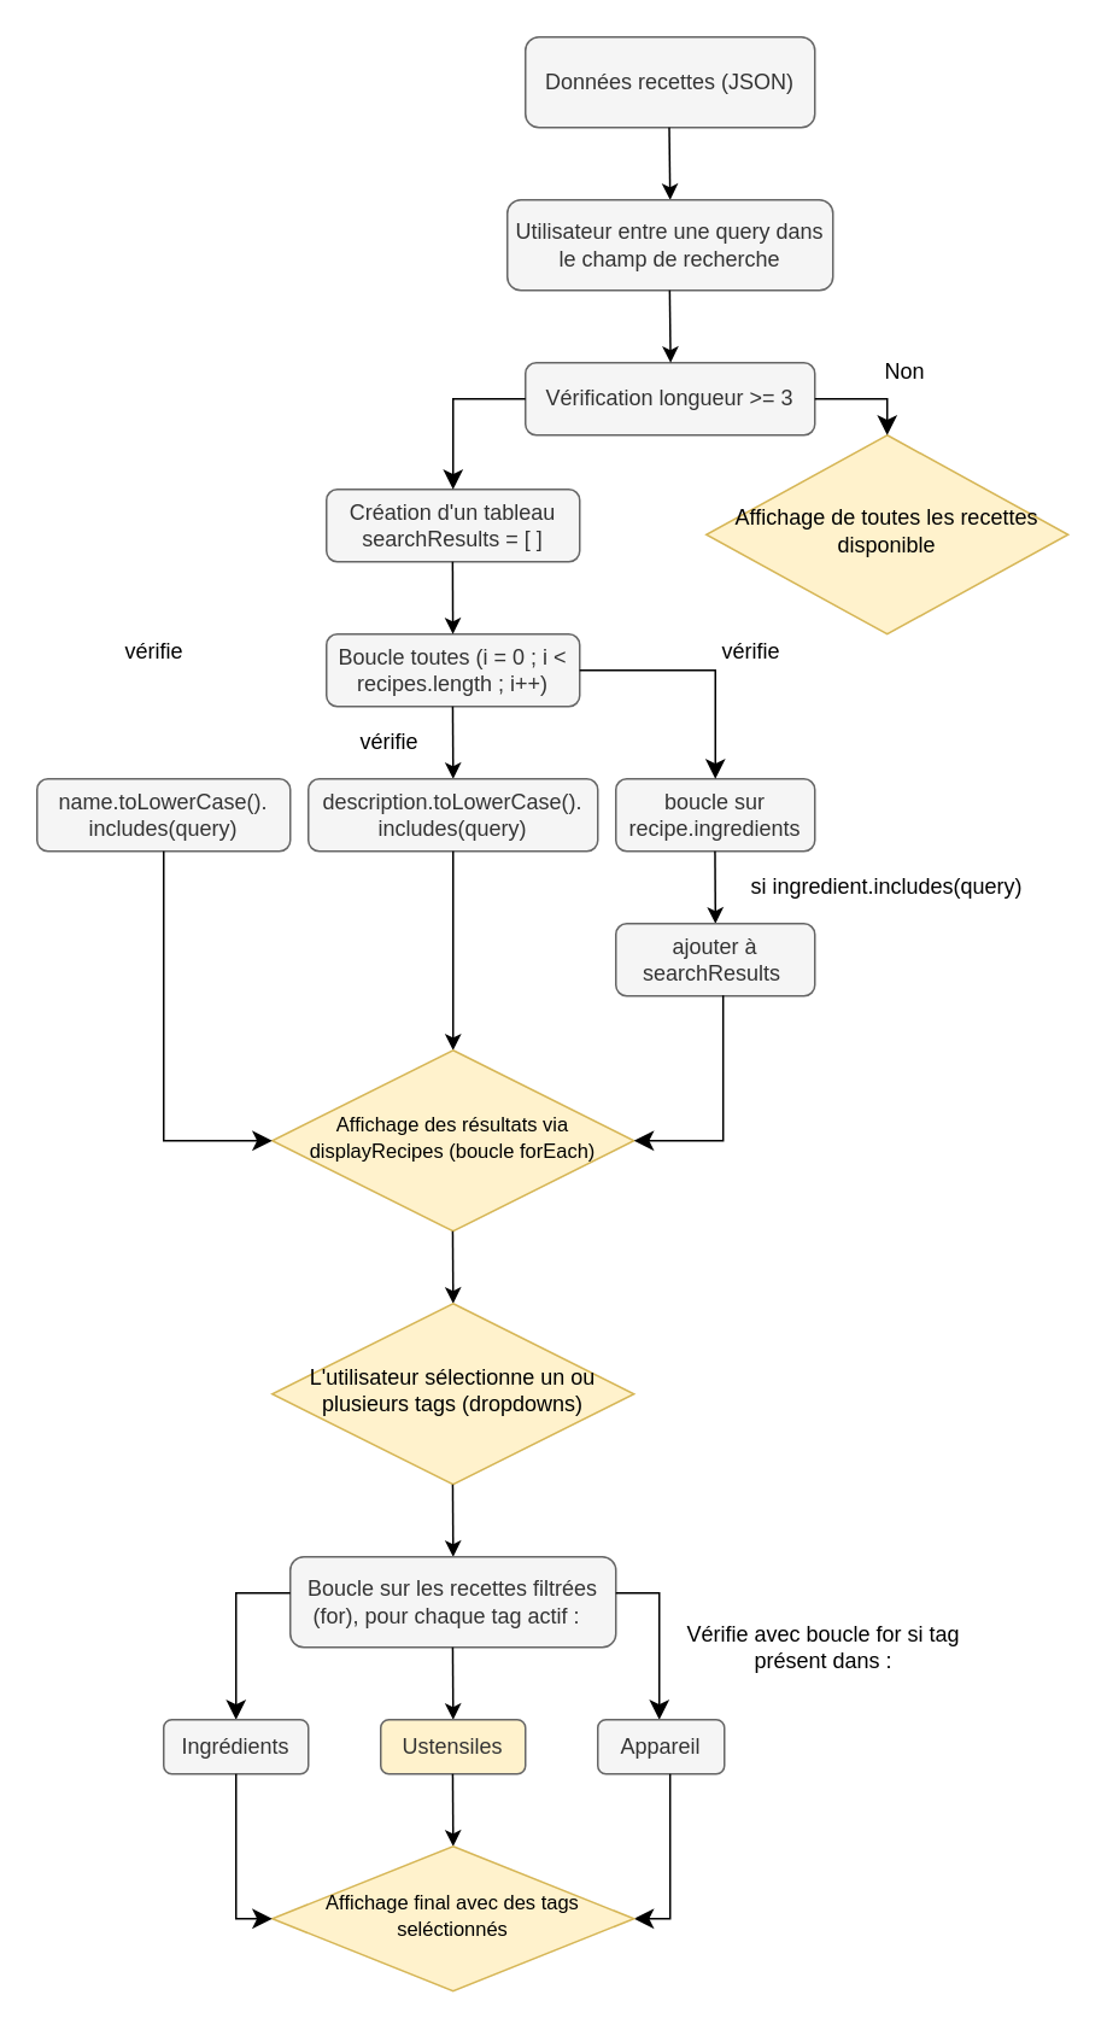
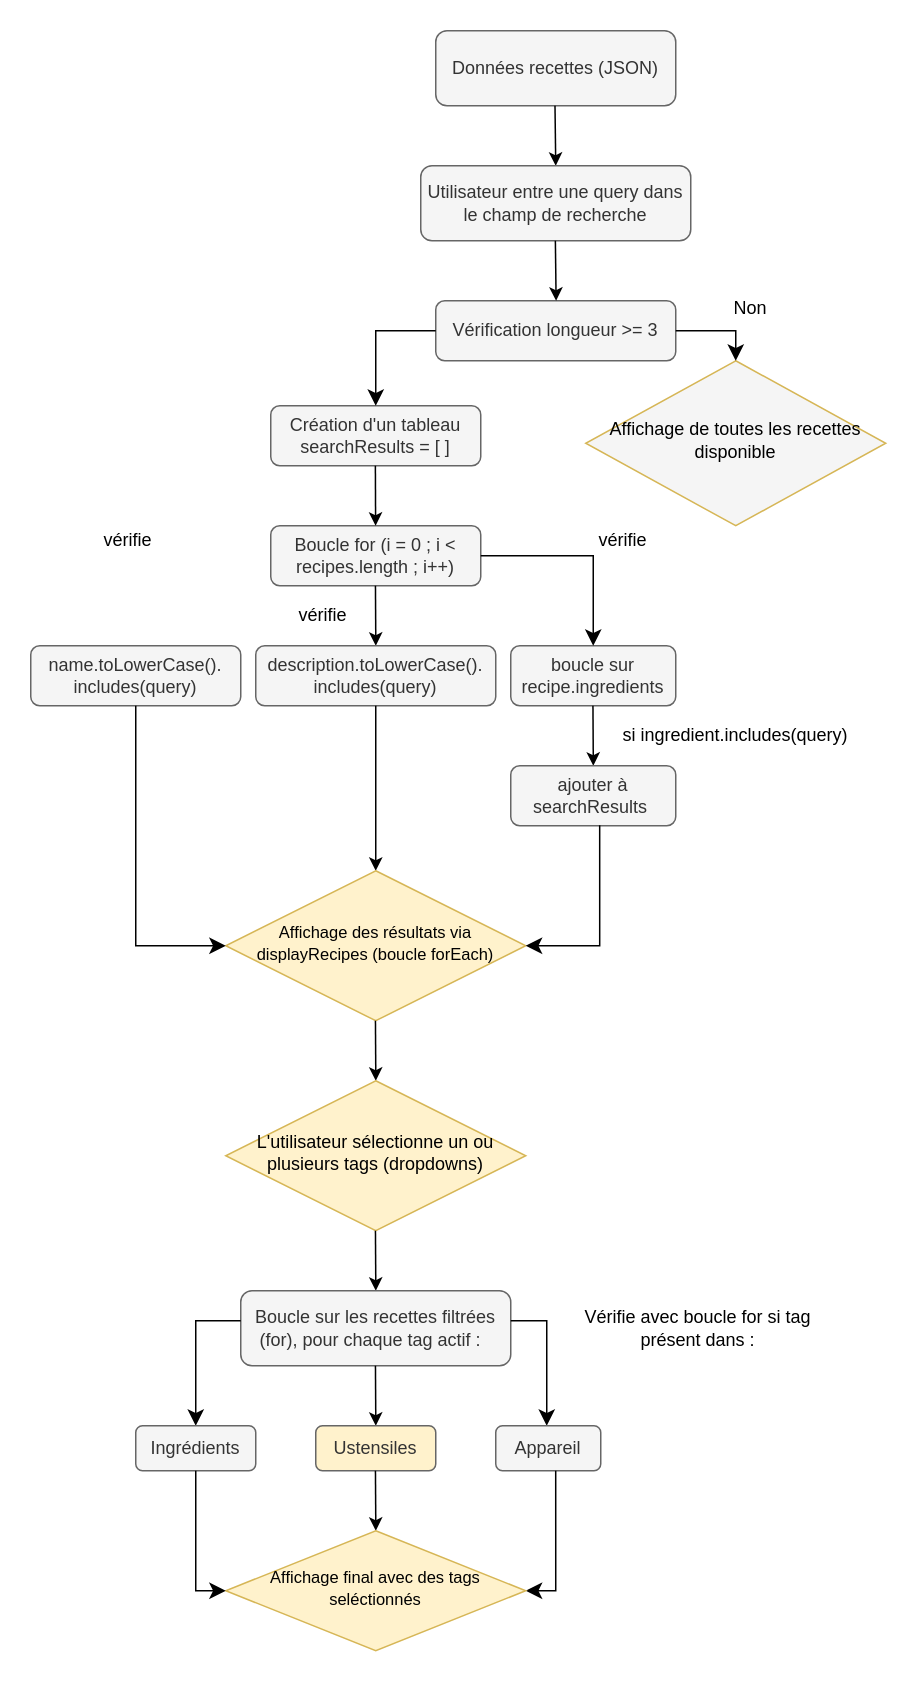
  <mxCell id="0" />
  <mxCell id="1" parent="0" />
  <mxCell id="2" value="Données recettes (JSON)" style="rounded=1;whiteSpace=wrap;html=1;fontSize=12;glass=0;strokeWidth=1;shadow=0;fillColor=#f5f5f5;fontColor=#333333;strokeColor=#666666;" parent="1" vertex="1"><mxGeometry x="290" y="20" width="160" height="50" as="geometry" /></mxCell>
- <mxCell id="3" value="Affichage de toutes les recettes disponible" style="rhombus;whiteSpace=wrap;html=1;shadow=0;fontFamily=Helvetica;fontSize=12;align=center;strokeWidth=1;spacing=6;spacingTop=-4;fillColor=#fff2cc;strokeColor=#d6b656;" parent="1" vertex="1"><mxGeometry x="390" y="240" width="200" height="110" as="geometry" /></mxCell>
+ <mxCell id="3" value="Affichage de toutes les recettes disponible" style="rhombus;whiteSpace=wrap;html=1;shadow=0;fontFamily=Helvetica;fontSize=12;align=center;strokeWidth=1;spacing=6;spacingTop=-4;fillColor=#f5f5f5;strokeColor=#d6b656;" parent="1" vertex="1"><mxGeometry x="390" y="240" width="200" height="110" as="geometry" /></mxCell>
  <mxCell id="4" value="Création d'un tableau searchResults = [ ]" style="rounded=1;whiteSpace=wrap;html=1;fontSize=12;glass=0;strokeWidth=1;shadow=0;fillColor=#f5f5f5;fontColor=#333333;strokeColor=#666666;" parent="1" vertex="1"><mxGeometry x="180" y="270" width="140" height="40" as="geometry" /></mxCell>
  <mxCell id="5" value="Vérification longueur &amp;gt;= 3" style="rounded=1;whiteSpace=wrap;html=1;fontSize=12;glass=0;strokeWidth=1;shadow=0;fillColor=#f5f5f5;fontColor=#333333;strokeColor=#666666;" parent="1" vertex="1"><mxGeometry x="290" y="200" width="160" height="40" as="geometry" /></mxCell>
  <mxCell id="6" value="" style="endArrow=classic;html=1;rounded=0;" edge="1" parent="1"><mxGeometry width="50" height="50" relative="1" as="geometry"><mxPoint x="369.5" y="70" as="sourcePoint" /><mxPoint x="370" y="110" as="targetPoint" /></mxGeometry></mxCell>
  <mxCell id="7" value="Utilisateur entre une query dans le champ de recherche" style="rounded=1;whiteSpace=wrap;html=1;fontSize=12;glass=0;strokeWidth=1;shadow=0;fillColor=#f5f5f5;fontColor=#333333;strokeColor=#666666;" vertex="1" parent="1"><mxGeometry x="280" y="110" width="180" height="50" as="geometry" /></mxCell>
  <mxCell id="8" value="" style="endArrow=classic;html=1;rounded=0;" edge="1" parent="1"><mxGeometry width="50" height="50" relative="1" as="geometry"><mxPoint x="369.75" y="160" as="sourcePoint" /><mxPoint x="370.25" y="200" as="targetPoint" /></mxGeometry></mxCell>
  <mxCell id="9" value="" style="edgeStyle=segmentEdgeStyle;endArrow=classic;html=1;curved=0;rounded=0;endSize=8;startSize=8;" edge="1" parent="1"><mxGeometry width="50" height="50" relative="1" as="geometry"><mxPoint x="450" y="220" as="sourcePoint" /><mxPoint x="490" y="240" as="targetPoint" /></mxGeometry></mxCell>
  <mxCell id="10" value="" style="edgeStyle=segmentEdgeStyle;endArrow=classic;html=1;curved=0;rounded=0;endSize=8;startSize=8;" edge="1" parent="1"><mxGeometry width="50" height="50" relative="1" as="geometry"><mxPoint x="290" y="220" as="sourcePoint" /><mxPoint x="250" y="270" as="targetPoint" /></mxGeometry></mxCell>
- <mxCell id="11" value="Boucle toutes (i = 0 ; i &amp;lt; recipes.length ; i++)" style="rounded=1;whiteSpace=wrap;html=1;fontSize=12;glass=0;strokeWidth=1;shadow=0;fillColor=#f5f5f5;fontColor=#333333;strokeColor=#666666;" vertex="1" parent="1"><mxGeometry x="180" y="350" width="140" height="40" as="geometry" /></mxCell>
+ <mxCell id="11" value="Boucle for (i = 0 ; i &amp;lt; recipes.length ; i++)" style="rounded=1;whiteSpace=wrap;html=1;fontSize=12;glass=0;strokeWidth=1;shadow=0;fillColor=#f5f5f5;fontColor=#333333;strokeColor=#666666;" vertex="1" parent="1"><mxGeometry x="180" y="350" width="140" height="40" as="geometry" /></mxCell>
  <mxCell id="12" value="" style="endArrow=classic;html=1;rounded=0;" edge="1" parent="1" target="11"><mxGeometry width="50" height="50" relative="1" as="geometry"><mxPoint x="249.75" y="310" as="sourcePoint" /><mxPoint x="250" y="330" as="targetPoint" /></mxGeometry></mxCell>
  <mxCell id="13" value="" style="endArrow=classic;html=1;rounded=0;" edge="1" parent="1"><mxGeometry width="50" height="50" relative="1" as="geometry"><mxPoint x="249.8" y="390" as="sourcePoint" /><mxPoint x="250.05" y="430" as="targetPoint" /></mxGeometry></mxCell>
  <mxCell id="14" value="description.toLowerCase().&lt;div&gt;includes(query)&lt;/div&gt;" style="rounded=1;whiteSpace=wrap;html=1;fontSize=12;glass=0;strokeWidth=1;shadow=0;fillColor=#f5f5f5;fontColor=#333333;strokeColor=#666666;" vertex="1" parent="1"><mxGeometry x="170" y="430" width="160" height="40" as="geometry" /></mxCell>
  <mxCell id="15" value="name.toLowerCase().&lt;div&gt;includes(query)&lt;/div&gt;" style="rounded=1;whiteSpace=wrap;html=1;fontSize=12;glass=0;strokeWidth=1;shadow=0;fillColor=#f5f5f5;fontColor=#333333;strokeColor=#666666;" vertex="1" parent="1"><mxGeometry x="20" y="430" width="140" height="40" as="geometry" /></mxCell>
  <mxCell id="16" value="boucle sur recipe.ingredients" style="rounded=1;whiteSpace=wrap;html=1;fontSize=12;glass=0;strokeWidth=1;shadow=0;fillColor=#f5f5f5;fontColor=#333333;strokeColor=#666666;" vertex="1" parent="1"><mxGeometry x="340" y="430" width="110" height="40" as="geometry" /></mxCell>
  <mxCell id="17" value="" style="edgeStyle=segmentEdgeStyle;endArrow=classic;html=1;curved=0;rounded=0;endSize=8;startSize=8;exitX=1;exitY=0.5;exitDx=0;exitDy=0;entryX=0.5;entryY=0;entryDx=0;entryDy=0;" edge="1" parent="1" source="11" target="16"><mxGeometry width="50" height="50" relative="1" as="geometry"><mxPoint x="370" y="370" as="sourcePoint" /><mxPoint x="410" y="390" as="targetPoint" /></mxGeometry></mxCell>
  <mxCell id="18" value="" style="endArrow=classic;html=1;rounded=0;" edge="1" parent="1"><mxGeometry width="50" height="50" relative="1" as="geometry"><mxPoint x="394.8" y="470" as="sourcePoint" /><mxPoint x="395.05" y="510" as="targetPoint" /></mxGeometry></mxCell>
  <mxCell id="19" value="ajouter à searchResults&amp;nbsp;" style="rounded=1;whiteSpace=wrap;html=1;fontSize=12;glass=0;strokeWidth=1;shadow=0;fillColor=#f5f5f5;fontColor=#333333;strokeColor=#666666;" vertex="1" parent="1"><mxGeometry x="340" y="510" width="110" height="40" as="geometry" /></mxCell>
  <mxCell id="20" value="" style="endArrow=classic;html=1;rounded=0;" edge="1" parent="1"><mxGeometry width="50" height="50" relative="1" as="geometry"><mxPoint x="250" y="470" as="sourcePoint" /><mxPoint x="250" y="580" as="targetPoint" /></mxGeometry></mxCell>
  <mxCell id="21" value="&lt;font style=&quot;font-size: 11px;&quot;&gt;Affichage des résultats via displayRecipes (boucle forEach)&lt;/font&gt;" style="rhombus;whiteSpace=wrap;html=1;shadow=0;fontFamily=Helvetica;fontSize=12;align=center;strokeWidth=1;spacing=6;spacingTop=-4;fillColor=#fff2cc;strokeColor=#d6b656;" vertex="1" parent="1"><mxGeometry x="150" y="580" width="200" height="100" as="geometry" /></mxCell>
  <mxCell id="22" value="" style="edgeStyle=segmentEdgeStyle;endArrow=classic;html=1;curved=0;rounded=0;endSize=8;startSize=8;exitX=0.5;exitY=1;exitDx=0;exitDy=0;" edge="1" parent="1" source="15"><mxGeometry width="50" height="50" relative="1" as="geometry"><mxPoint x="90" y="480" as="sourcePoint" /><mxPoint x="150" y="630" as="targetPoint" /><Array as="points"><mxPoint x="90" y="630" /></Array></mxGeometry></mxCell>
  <mxCell id="23" value="" style="edgeStyle=segmentEdgeStyle;endArrow=classic;html=1;curved=0;rounded=0;endSize=8;startSize=8;entryX=1;entryY=0.5;entryDx=0;entryDy=0;exitX=0.539;exitY=0.992;exitDx=0;exitDy=0;exitPerimeter=0;" edge="1" parent="1" source="19" target="21"><mxGeometry width="50" height="50" relative="1" as="geometry"><mxPoint x="400" y="580" as="sourcePoint" /><mxPoint x="360" y="630" as="targetPoint" /><Array as="points"><mxPoint x="399" y="630" /></Array></mxGeometry></mxCell>
  <mxCell id="24" value="" style="endArrow=classic;html=1;rounded=0;" edge="1" parent="1"><mxGeometry width="50" height="50" relative="1" as="geometry"><mxPoint x="249.8" y="680" as="sourcePoint" /><mxPoint x="250.05" y="720" as="targetPoint" /></mxGeometry></mxCell>
  <mxCell id="25" value="&lt;font&gt;L'utilisateur sélectionne un ou plusieurs tags (dropdowns)&lt;/font&gt;" style="rhombus;whiteSpace=wrap;html=1;shadow=0;fontFamily=Helvetica;fontSize=12;align=center;strokeWidth=1;spacing=6;spacingTop=-4;fillColor=#fff2cc;strokeColor=#d6b656;" vertex="1" parent="1"><mxGeometry x="150" y="720" width="200" height="100" as="geometry" /></mxCell>
  <mxCell id="26" value="" style="endArrow=classic;html=1;rounded=0;" edge="1" parent="1"><mxGeometry width="50" height="50" relative="1" as="geometry"><mxPoint x="249.8" y="820" as="sourcePoint" /><mxPoint x="250.05" y="860" as="targetPoint" /></mxGeometry></mxCell>
  <mxCell id="27" value="Boucle sur les recettes filtrées (for), pour chaque tag actif :&amp;nbsp;&amp;nbsp;" style="rounded=1;whiteSpace=wrap;html=1;fontSize=12;glass=0;strokeWidth=1;shadow=0;fillColor=#f5f5f5;fontColor=#333333;strokeColor=#666666;" vertex="1" parent="1"><mxGeometry x="160" y="860" width="180" height="50" as="geometry" /></mxCell>
  <mxCell id="28" value="" style="endArrow=classic;html=1;rounded=0;" edge="1" parent="1"><mxGeometry width="50" height="50" relative="1" as="geometry"><mxPoint x="249.8" y="910" as="sourcePoint" /><mxPoint x="250.05" y="950" as="targetPoint" /></mxGeometry></mxCell>
  <mxCell id="29" value="Ustensiles" style="rounded=1;whiteSpace=wrap;html=1;fontSize=12;glass=0;strokeWidth=1;shadow=0;fillColor=#fff2cc;fontColor=#333333;strokeColor=#666666;" vertex="1" parent="1"><mxGeometry x="210" y="950" width="80" height="30" as="geometry" /></mxCell>
  <mxCell id="30" value="" style="edgeStyle=segmentEdgeStyle;endArrow=classic;html=1;curved=0;rounded=0;endSize=8;startSize=8;" edge="1" parent="1"><mxGeometry width="50" height="50" relative="1" as="geometry"><mxPoint x="340" y="880" as="sourcePoint" /><mxPoint x="364" y="950" as="targetPoint" /></mxGeometry></mxCell>
  <mxCell id="31" value="Appareil" style="rounded=1;whiteSpace=wrap;html=1;fontSize=12;glass=0;strokeWidth=1;shadow=0;fillColor=#f5f5f5;fontColor=#333333;strokeColor=#666666;" vertex="1" parent="1"><mxGeometry x="330" y="950" width="70" height="30" as="geometry" /></mxCell>
  <mxCell id="32" value="" style="edgeStyle=segmentEdgeStyle;endArrow=classic;html=1;curved=0;rounded=0;endSize=8;startSize=8;entryX=0.5;entryY=0;entryDx=0;entryDy=0;" edge="1" parent="1" target="33"><mxGeometry width="50" height="50" relative="1" as="geometry"><mxPoint x="160" y="880" as="sourcePoint" /><mxPoint x="132.88" y="940" as="targetPoint" /></mxGeometry></mxCell>
  <mxCell id="33" value="Ingrédients" style="rounded=1;whiteSpace=wrap;html=1;fontSize=12;glass=0;strokeWidth=1;shadow=0;fillColor=#f5f5f5;fontColor=#333333;strokeColor=#666666;" vertex="1" parent="1"><mxGeometry x="90" y="950" width="80" height="30" as="geometry" /></mxCell>
  <mxCell id="34" value="Non" style="text;html=1;align=center;verticalAlign=middle;whiteSpace=wrap;rounded=0;" vertex="1" parent="1"><mxGeometry x="470" y="190" width="60" height="30" as="geometry" /></mxCell>
  <mxCell id="35" value="" style="endArrow=classic;html=1;rounded=0;" edge="1" parent="1"><mxGeometry width="50" height="50" relative="1" as="geometry"><mxPoint x="249.8" y="980" as="sourcePoint" /><mxPoint x="250.05" y="1020" as="targetPoint" /></mxGeometry></mxCell>
  <mxCell id="36" value="" style="edgeStyle=segmentEdgeStyle;endArrow=classic;html=1;curved=0;rounded=0;endSize=8;startSize=8;exitX=0.571;exitY=1;exitDx=0;exitDy=0;exitPerimeter=0;" edge="1" parent="1" source="31"><mxGeometry width="50" height="50" relative="1" as="geometry"><mxPoint x="370" y="1010" as="sourcePoint" /><mxPoint x="350" y="1060" as="targetPoint" /><Array as="points"><mxPoint x="370" y="1060" /></Array></mxGeometry></mxCell>
  <mxCell id="37" value="&lt;font style=&quot;font-size: 11px;&quot;&gt;Affichage final avec des tags seléctionnés&lt;/font&gt;" style="rhombus;whiteSpace=wrap;html=1;shadow=0;fontFamily=Helvetica;fontSize=12;align=center;strokeWidth=1;spacing=6;spacingTop=-4;fillColor=#fff2cc;strokeColor=#d6b656;" vertex="1" parent="1"><mxGeometry x="150" y="1020" width="200" height="80" as="geometry" /></mxCell>
  <mxCell id="38" value="" style="edgeStyle=segmentEdgeStyle;endArrow=classic;html=1;curved=0;rounded=0;endSize=8;startSize=8;exitX=0.5;exitY=1;exitDx=0;exitDy=0;" edge="1" parent="1" source="33"><mxGeometry width="50" height="50" relative="1" as="geometry"><mxPoint x="130" y="1030" as="sourcePoint" /><mxPoint x="150" y="1060" as="targetPoint" /><Array as="points"><mxPoint x="130" y="1060" /></Array></mxGeometry></mxCell>
  <mxCell id="39" value="si ingredient.includes(query)" style="text;html=1;align=center;verticalAlign=middle;whiteSpace=wrap;rounded=0;" vertex="1" parent="1"><mxGeometry x="405" y="480" width="170" height="20" as="geometry" /></mxCell>
  <mxCell id="40" value="vérifie" style="text;html=1;align=center;verticalAlign=middle;whiteSpace=wrap;rounded=0;" vertex="1" parent="1"><mxGeometry x="60" y="350" width="50" height="20" as="geometry" /></mxCell>
  <mxCell id="41" value="vérifie" style="text;html=1;align=center;verticalAlign=middle;whiteSpace=wrap;rounded=0;" vertex="1" parent="1"><mxGeometry x="190" y="400" width="50" height="20" as="geometry" /></mxCell>
  <mxCell id="42" value="vérifie" style="text;html=1;align=center;verticalAlign=middle;whiteSpace=wrap;rounded=0;" vertex="1" parent="1"><mxGeometry x="390" y="350" width="50" height="20" as="geometry" /></mxCell>
- <mxCell id="43" value="Vérifie avec boucle for si tag présent dans :" style="text;html=1;align=center;verticalAlign=middle;whiteSpace=wrap;rounded=0;" vertex="1" parent="1"><mxGeometry x="370" y="900" width="170" height="20" as="geometry" /></mxCell>
+ <mxCell id="43" value="Vérifie avec boucle for si tag présent dans :" style="text;html=1;align=center;verticalAlign=middle;whiteSpace=wrap;rounded=0;" vertex="1" parent="1"><mxGeometry x="380" y="875" width="170" height="20" as="geometry" /></mxCell>
